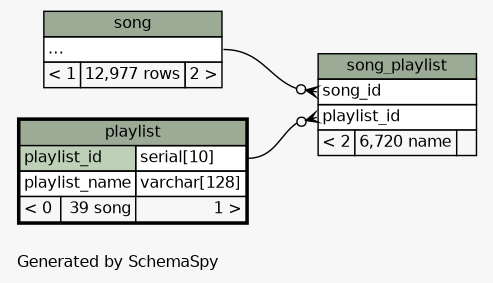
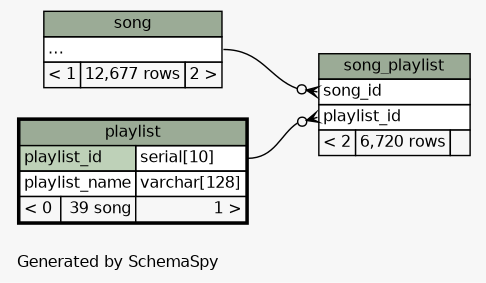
  digraph {
    bgcolor="#f7f7f7"
    fontname=Helvetica
    fontsize=11
    label="\nGenerated by SchemaSpy"
    labeljust=l
    nodesep=0.18
    rankdir=RL
    ranksep=0.46
    node [fontname=Helvetica fontsize=11 shape=plaintext]
    edge [arrowhead=none arrowsize=0.8 arrowtail=crowodot dir=back]
-   n1 [label=<     <TABLE BORDER="0" CELLBORDER="1" CELLSPACING="0" BGCOLOR="#ffffff">       <TR><TD COLSPAN="3" BGCOLOR="#9bab96" ALIGN="CENTER">song_playlist</TD></TR>       <TR><TD PORT="song_id" COLSPAN="3" ALIGN="LEFT">song_id</TD></TR>       <TR><TD PORT="playlist_id" COLSPAN="3" ALIGN="LEFT">playlist_id</TD></TR>       <TR><TD ALIGN="LEFT" BGCOLOR="#f7f7f7">&lt; 2</TD><TD ALIGN="RIGHT" BGCOLOR="#f7f7f7">6,720 name</TD><TD ALIGN="RIGHT" BGCOLOR="#f7f7f7">  </TD></TR>     </TABLE>>]
+   n1 [label=<     <TABLE BORDER="0" CELLBORDER="1" CELLSPACING="0" BGCOLOR="#ffffff">       <TR><TD COLSPAN="3" BGCOLOR="#9bab96" ALIGN="CENTER">song_playlist</TD></TR>       <TR><TD PORT="song_id" COLSPAN="3" ALIGN="LEFT">song_id</TD></TR>       <TR><TD PORT="playlist_id" COLSPAN="3" ALIGN="LEFT">playlist_id</TD></TR>       <TR><TD ALIGN="LEFT" BGCOLOR="#f7f7f7">&lt; 2</TD><TD ALIGN="RIGHT" BGCOLOR="#f7f7f7">6,720 rows</TD><TD ALIGN="RIGHT" BGCOLOR="#f7f7f7">  </TD></TR>     </TABLE>>]
    n2 [label=<     <TABLE BORDER="2" CELLBORDER="1" CELLSPACING="0" BGCOLOR="#ffffff">       <TR><TD COLSPAN="3" BGCOLOR="#9bab96" ALIGN="CENTER">playlist</TD></TR>       <TR><TD PORT="playlist_id" COLSPAN="2" BGCOLOR="#bed1b8" ALIGN="LEFT">playlist_id</TD><TD PORT="playlist_id.type" ALIGN="LEFT">serial[10]</TD></TR>       <TR><TD PORT="playlist_name" COLSPAN="2" ALIGN="LEFT">playlist_name</TD><TD PORT="playlist_name.type" ALIGN="LEFT">varchar[128]</TD></TR>       <TR><TD ALIGN="LEFT" BGCOLOR="#f7f7f7">&lt; 0</TD><TD ALIGN="RIGHT" BGCOLOR="#f7f7f7">39 song</TD><TD ALIGN="RIGHT" BGCOLOR="#f7f7f7">1 &gt;</TD></TR>     </TABLE>>]
-   n3 [label=<     <TABLE BORDER="0" CELLBORDER="1" CELLSPACING="0" BGCOLOR="#ffffff">       <TR><TD COLSPAN="3" BGCOLOR="#9bab96" ALIGN="CENTER">song</TD></TR>       <TR><TD PORT="elipses" COLSPAN="3" ALIGN="LEFT">...</TD></TR>       <TR><TD ALIGN="LEFT" BGCOLOR="#f7f7f7">&lt; 1</TD><TD ALIGN="RIGHT" BGCOLOR="#f7f7f7">12,977 rows</TD><TD ALIGN="RIGHT" BGCOLOR="#f7f7f7">2 &gt;</TD></TR>     </TABLE>>]
+   n3 [label=<     <TABLE BORDER="0" CELLBORDER="1" CELLSPACING="0" BGCOLOR="#ffffff">       <TR><TD COLSPAN="3" BGCOLOR="#9bab96" ALIGN="CENTER">song</TD></TR>       <TR><TD PORT="elipses" COLSPAN="3" ALIGN="LEFT">...</TD></TR>       <TR><TD ALIGN="LEFT" BGCOLOR="#f7f7f7">&lt; 1</TD><TD ALIGN="RIGHT" BGCOLOR="#f7f7f7">12,677 rows</TD><TD ALIGN="RIGHT" BGCOLOR="#f7f7f7">2 &gt;</TD></TR>     </TABLE>>]
    n1 -> n2 [headport="playlist_id.type:e" tailport="playlist_id:w"]
    n1 -> n3 [headport="elipses:e" tailport="song_id:w"]
  }
